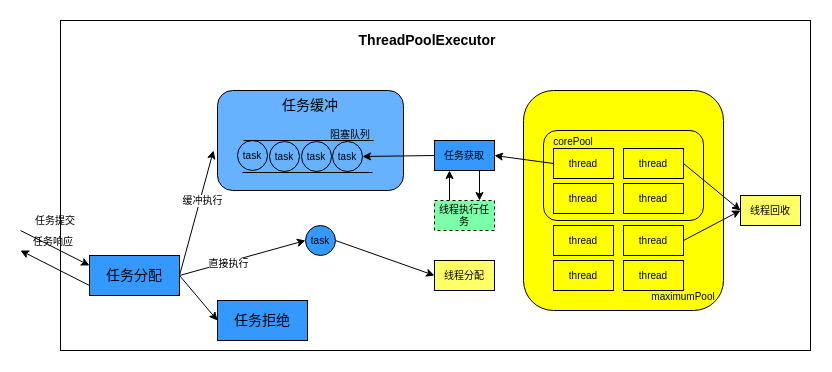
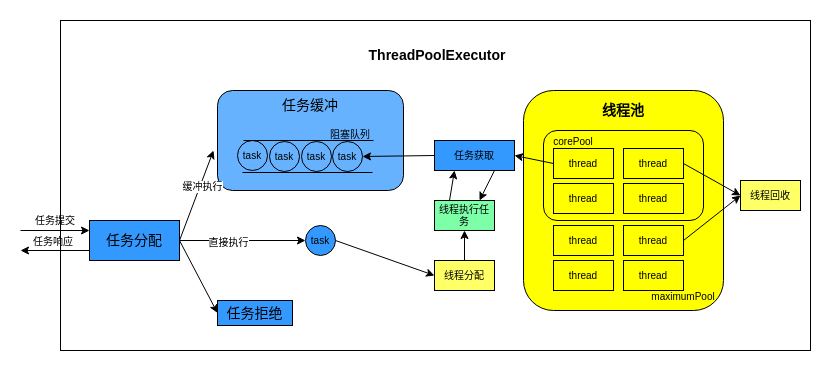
  <mxCell id="0" />
  <mxCell id="1" parent="0" />
  <mxCell id="2" value="" style="rounded=1;whiteSpace=wrap;html=1;fontSize=14;fillColor=#66B2FF;" vertex="1" parent="1"><mxGeometry x="217" y="90" width="186" height="100" as="geometry" /></mxCell>
  <mxCell id="3" value="" style="rounded=1;whiteSpace=wrap;html=1;fontSize=10;fillColor=#FFFF00;" vertex="1" parent="1"><mxGeometry x="523" y="90" width="200" height="220" as="geometry" /></mxCell>
  <mxCell id="4" value="" style="rounded=0;whiteSpace=wrap;html=1;fillColor=none;" vertex="1" parent="1"><mxGeometry x="60" y="20" width="750" height="330" as="geometry" /></mxCell>
- <mxCell id="5" value="&lt;b&gt;&lt;font style=&quot;font-size: 14px&quot;&gt;ThreadPoolExecutor&lt;/font&gt;&lt;/b&gt;" style="text;html=1;strokeColor=none;fillColor=none;align=center;verticalAlign=middle;whiteSpace=wrap;rounded=0;" vertex="1" parent="1"><mxGeometry x="368.5" y="30" width="116" height="20" as="geometry" /></mxCell>
- <mxCell id="6" value="任务分配" style="rounded=0;whiteSpace=wrap;html=1;fontSize=14;fillColor=#3399FF;" vertex="1" parent="1"><mxGeometry x="89" y="255" width="90" height="40" as="geometry" /></mxCell>
+ <mxCell id="5" value="&lt;b&gt;&lt;font style=&quot;font-size: 14px&quot;&gt;ThreadPoolExecutor&lt;/font&gt;&lt;/b&gt;" style="text;html=1;strokeColor=none;fillColor=none;align=center;verticalAlign=middle;whiteSpace=wrap;rounded=0;" vertex="1" parent="1"><mxGeometry x="378.5" y="45" width="116" height="20" as="geometry" /></mxCell>
+ <mxCell id="6" value="任务分配" style="rounded=0;whiteSpace=wrap;html=1;fontSize=14;fillColor=#3399FF;" vertex="1" parent="1"><mxGeometry x="89" y="220" width="90" height="40" as="geometry" /></mxCell>
  <mxCell id="7" value="任务缓冲" style="text;html=1;strokeColor=none;fillColor=none;align=center;verticalAlign=middle;whiteSpace=wrap;rounded=0;fontSize=14;" vertex="1" parent="1"><mxGeometry x="280" y="90" width="60" height="30" as="geometry" /></mxCell>
  <mxCell id="8" value="" style="endArrow=none;html=1;rounded=0;fontSize=14;" edge="1" parent="1"><mxGeometry width="50" height="50" relative="1" as="geometry"><mxPoint x="243" y="140" as="sourcePoint" /><mxPoint x="373" y="140" as="targetPoint" /></mxGeometry></mxCell>
  <mxCell id="9" value="" style="endArrow=none;html=1;rounded=0;fontSize=14;" edge="1" parent="1"><mxGeometry width="50" height="50" relative="1" as="geometry"><mxPoint x="242" y="172" as="sourcePoint" /><mxPoint x="372" y="172" as="targetPoint" /></mxGeometry></mxCell>
  <mxCell id="10" value="&lt;font style=&quot;font-size: 10px&quot;&gt;阻塞队列&lt;/font&gt;" style="text;html=1;strokeColor=none;fillColor=none;align=center;verticalAlign=middle;whiteSpace=wrap;rounded=0;fontSize=14;" vertex="1" parent="1"><mxGeometry x="320" y="118" width="60" height="30" as="geometry" /></mxCell>
  <mxCell id="11" value="task" style="ellipse;whiteSpace=wrap;html=1;aspect=fixed;fontSize=10;fillColor=none;" vertex="1" parent="1"><mxGeometry x="237" y="140" width="30" height="30" as="geometry" /></mxCell>
  <mxCell id="12" value="task" style="ellipse;whiteSpace=wrap;html=1;aspect=fixed;fontSize=10;fillColor=none;" vertex="1" parent="1"><mxGeometry x="332" y="141" width="30" height="30" as="geometry" /></mxCell>
  <mxCell id="13" value="task" style="ellipse;whiteSpace=wrap;html=1;aspect=fixed;fontSize=10;fillColor=none;" vertex="1" parent="1"><mxGeometry x="301" y="141" width="30" height="30" as="geometry" /></mxCell>
  <mxCell id="14" value="task" style="ellipse;whiteSpace=wrap;html=1;aspect=fixed;fontSize=10;fillColor=none;" vertex="1" parent="1"><mxGeometry x="269" y="141" width="30" height="30" as="geometry" /></mxCell>
  <mxCell id="15" value="" style="endArrow=classic;html=1;rounded=0;fontSize=10;exitX=1;exitY=0.5;exitDx=0;exitDy=0;" edge="1" parent="1" source="6"><mxGeometry width="50" height="50" relative="1" as="geometry"><mxPoint x="163" y="200" as="sourcePoint" /><mxPoint x="213" y="150" as="targetPoint" /></mxGeometry></mxCell>
  <mxCell id="16" value="缓冲执行" style="edgeLabel;html=1;align=center;verticalAlign=middle;resizable=0;points=[];fontSize=10;" vertex="1" connectable="0" parent="15"><mxGeometry x="0.22" y="-2" relative="1" as="geometry"><mxPoint as="offset" /></mxGeometry></mxCell>
  <mxCell id="17" value="task" style="ellipse;whiteSpace=wrap;html=1;aspect=fixed;fontSize=10;fillColor=#3399FF;" vertex="1" parent="1"><mxGeometry x="305" y="225" width="30" height="30" as="geometry" /></mxCell>
  <mxCell id="18" value="" style="endArrow=classic;html=1;rounded=0;fontSize=10;exitX=1;exitY=0.5;exitDx=0;exitDy=0;entryX=0;entryY=0.5;entryDx=0;entryDy=0;" edge="1" parent="1" source="6" target="17"><mxGeometry width="50" height="50" relative="1" as="geometry"><mxPoint x="193" y="270" as="sourcePoint" /><mxPoint x="243" y="220" as="targetPoint" /></mxGeometry></mxCell>
  <mxCell id="19" value="直接执行" style="edgeLabel;html=1;align=center;verticalAlign=middle;resizable=0;points=[];fontSize=10;" vertex="1" connectable="0" parent="18"><mxGeometry x="-0.239" y="-1" relative="1" as="geometry"><mxPoint as="offset" /></mxGeometry></mxCell>
- <mxCell id="20" value="任务拒绝" style="rounded=0;whiteSpace=wrap;html=1;fontSize=14;fillColor=#3399FF;" vertex="1" parent="1"><mxGeometry x="217" y="300" width="90" height="40" as="geometry" /></mxCell>
+ <mxCell id="20" value="任务拒绝" style="rounded=0;whiteSpace=wrap;html=1;fontSize=14;fillColor=#3399FF;" vertex="1" parent="1"><mxGeometry x="217" y="300" width="75" height="25" as="geometry" /></mxCell>
  <mxCell id="21" value="" style="endArrow=classic;html=1;rounded=0;fontSize=10;entryX=0;entryY=0.5;entryDx=0;entryDy=0;exitX=1;exitY=0.5;exitDx=0;exitDy=0;" edge="1" parent="1" source="6" target="20"><mxGeometry width="50" height="50" relative="1" as="geometry"><mxPoint x="133" y="330" as="sourcePoint" /><mxPoint x="183" y="280" as="targetPoint" /></mxGeometry></mxCell>
+ <mxCell id="22" value="&lt;span style=&quot;font-size: 14px&quot;&gt;&lt;b&gt;线程池&lt;/b&gt;&lt;/span&gt;" style="text;html=1;strokeColor=none;fillColor=none;align=center;verticalAlign=middle;whiteSpace=wrap;rounded=0;" vertex="1" parent="1"><mxGeometry x="565" y="100" width="116" height="20" as="geometry" /></mxCell>
  <mxCell id="23" value="" style="rounded=1;whiteSpace=wrap;html=1;fontSize=10;fillColor=none;" vertex="1" parent="1"><mxGeometry x="543" y="130" width="160" height="90" as="geometry" /></mxCell>
  <mxCell id="24" value="&lt;font style=&quot;font-size: 10px&quot;&gt;corePool&lt;/font&gt;" style="text;html=1;strokeColor=none;fillColor=none;align=center;verticalAlign=middle;whiteSpace=wrap;rounded=0;fontSize=14;" vertex="1" parent="1"><mxGeometry x="543" y="125" width="60" height="30" as="geometry" /></mxCell>
  <mxCell id="25" value="&lt;font style=&quot;font-size: 10px&quot;&gt;maximumPool&lt;/font&gt;" style="text;html=1;strokeColor=none;fillColor=none;align=center;verticalAlign=middle;whiteSpace=wrap;rounded=0;fontSize=14;" vertex="1" parent="1"><mxGeometry x="653" y="280" width="60" height="30" as="geometry" /></mxCell>
  <mxCell id="26" value="thread" style="rounded=0;whiteSpace=wrap;html=1;fontSize=10;fillColor=none;" vertex="1" parent="1"><mxGeometry x="623" y="260" width="60" height="30" as="geometry" /></mxCell>
  <mxCell id="27" value="thread" style="rounded=0;whiteSpace=wrap;html=1;fontSize=10;fillColor=none;" vertex="1" parent="1"><mxGeometry x="623" y="225" width="60" height="30" as="geometry" /></mxCell>
  <mxCell id="28" value="thread" style="rounded=0;whiteSpace=wrap;html=1;fontSize=10;fillColor=none;" vertex="1" parent="1"><mxGeometry x="553" y="260" width="60" height="30" as="geometry" /></mxCell>
  <mxCell id="29" value="thread" style="rounded=0;whiteSpace=wrap;html=1;fontSize=10;fillColor=none;" vertex="1" parent="1"><mxGeometry x="553" y="225" width="60" height="30" as="geometry" /></mxCell>
  <mxCell id="30" value="thread" style="rounded=0;whiteSpace=wrap;html=1;fontSize=10;fillColor=none;" vertex="1" parent="1"><mxGeometry x="623" y="183" width="60" height="30" as="geometry" /></mxCell>
  <mxCell id="31" value="thread" style="rounded=0;whiteSpace=wrap;html=1;fontSize=10;fillColor=none;" vertex="1" parent="1"><mxGeometry x="623" y="148" width="60" height="30" as="geometry" /></mxCell>
  <mxCell id="32" value="thread" style="rounded=0;whiteSpace=wrap;html=1;fontSize=10;fillColor=none;" vertex="1" parent="1"><mxGeometry x="553" y="183" width="60" height="30" as="geometry" /></mxCell>
  <mxCell id="33" value="thread" style="rounded=0;whiteSpace=wrap;html=1;fontSize=10;fillColor=none;" vertex="1" parent="1"><mxGeometry x="553" y="148" width="60" height="30" as="geometry" /></mxCell>
- <mxCell id="34" value="任务获取" style="rounded=0;whiteSpace=wrap;html=1;fontSize=10;fillColor=#3399FF;" vertex="1" parent="1"><mxGeometry x="434" y="140" width="60" height="30" as="geometry" /></mxCell>
- <mxCell id="35" value="线程执行任务" style="rounded=0;whiteSpace=wrap;html=1;fontSize=10;fillColor=#7DFFA8;dashed=1;" vertex="1" parent="1"><mxGeometry x="434" y="200" width="60" height="30" as="geometry" /></mxCell>
+ <mxCell id="34" value="任务获取" style="rounded=0;whiteSpace=wrap;html=1;fontSize=10;fillColor=#3399FF;" vertex="1" parent="1"><mxGeometry x="434" y="140" width="80" height="30" as="geometry" /></mxCell>
+ <mxCell id="35" value="线程执行任务" style="rounded=0;whiteSpace=wrap;html=1;fontSize=10;fillColor=#7DFFA8;" vertex="1" parent="1"><mxGeometry x="434" y="200" width="60" height="30" as="geometry" /></mxCell>
  <mxCell id="36" value="线程分配" style="rounded=0;whiteSpace=wrap;html=1;fontSize=10;fillColor=#FFFF66;" vertex="1" parent="1"><mxGeometry x="434" y="260" width="60" height="30" as="geometry" /></mxCell>
  <mxCell id="37" value="" style="endArrow=classic;html=1;rounded=0;fontSize=10;exitX=1;exitY=0.5;exitDx=0;exitDy=0;entryX=0;entryY=0.5;entryDx=0;entryDy=0;" edge="1" parent="1" source="17" target="36"><mxGeometry width="50" height="50" relative="1" as="geometry"><mxPoint x="350" y="310" as="sourcePoint" /><mxPoint x="400" y="260" as="targetPoint" /></mxGeometry></mxCell>
  <mxCell id="38" value="" style="endArrow=classic;html=1;rounded=0;fontSize=10;exitX=0;exitY=0.5;exitDx=0;exitDy=0;entryX=1;entryY=0.5;entryDx=0;entryDy=0;" edge="1" parent="1" source="33" target="34"><mxGeometry width="50" height="50" relative="1" as="geometry"><mxPoint x="250" y="440" as="sourcePoint" /><mxPoint x="300" y="390" as="targetPoint" /></mxGeometry></mxCell>
  <mxCell id="39" value="" style="endArrow=classic;html=1;rounded=0;fontSize=10;exitX=0;exitY=0.5;exitDx=0;exitDy=0;entryX=1;entryY=0.5;entryDx=0;entryDy=0;" edge="1" parent="1" source="34" target="12"><mxGeometry width="50" height="50" relative="1" as="geometry"><mxPoint x="390" y="450" as="sourcePoint" /><mxPoint x="440" y="400" as="targetPoint" /></mxGeometry></mxCell>
  <mxCell id="40" value="" style="endArrow=classic;html=1;rounded=0;fontSize=10;exitX=0.75;exitY=1;exitDx=0;exitDy=0;entryX=0.75;entryY=0;entryDx=0;entryDy=0;" edge="1" parent="1" source="34" target="35"><mxGeometry width="50" height="50" relative="1" as="geometry"><mxPoint x="330" y="440" as="sourcePoint" /><mxPoint x="380" y="390" as="targetPoint" /></mxGeometry></mxCell>
  <mxCell id="41" value="" style="endArrow=classic;html=1;rounded=0;fontSize=10;exitX=0.25;exitY=0;exitDx=0;exitDy=0;entryX=0.25;entryY=1;entryDx=0;entryDy=0;" edge="1" parent="1" source="35" target="34"><mxGeometry width="50" height="50" relative="1" as="geometry"><mxPoint x="370" y="440" as="sourcePoint" /><mxPoint x="420" y="390" as="targetPoint" /></mxGeometry></mxCell>
- <mxCell id="43" value="线程回收" style="rounded=0;whiteSpace=wrap;html=1;fontSize=10;fillColor=#FFFF66;" vertex="1" parent="1"><mxGeometry x="740" y="195" width="60" height="30" as="geometry" /></mxCell>
+ <mxCell id="42" value="" style="endArrow=classic;html=1;rounded=0;fontSize=10;exitX=0.5;exitY=0;exitDx=0;exitDy=0;entryX=0.5;entryY=1;entryDx=0;entryDy=0;" edge="1" parent="1" source="36" target="35"><mxGeometry width="50" height="50" relative="1" as="geometry"><mxPoint x="420" y="480" as="sourcePoint" /><mxPoint x="470" y="430" as="targetPoint" /></mxGeometry></mxCell>
+ <mxCell id="43" value="线程回收" style="rounded=0;whiteSpace=wrap;html=1;fontSize=10;fillColor=#FFFF66;" vertex="1" parent="1"><mxGeometry x="740" y="180" width="60" height="30" as="geometry" /></mxCell>
  <mxCell id="44" value="" style="endArrow=classic;html=1;rounded=0;fontSize=10;exitX=1;exitY=0.5;exitDx=0;exitDy=0;entryX=0;entryY=0.5;entryDx=0;entryDy=0;" edge="1" parent="1" source="27" target="43"><mxGeometry width="50" height="50" relative="1" as="geometry"><mxPoint x="640" y="460" as="sourcePoint" /><mxPoint x="690" y="410" as="targetPoint" /></mxGeometry></mxCell>
  <mxCell id="45" value="" style="endArrow=classic;html=1;rounded=0;fontSize=10;exitX=1;exitY=0.5;exitDx=0;exitDy=0;entryX=0;entryY=0.5;entryDx=0;entryDy=0;" edge="1" parent="1" source="31" target="43"><mxGeometry width="50" height="50" relative="1" as="geometry"><mxPoint x="510" y="490" as="sourcePoint" /><mxPoint x="560" y="440" as="targetPoint" /></mxGeometry></mxCell>
  <mxCell id="46" value="" style="endArrow=classic;html=1;rounded=0;fontSize=10;entryX=0;entryY=0.25;entryDx=0;entryDy=0;" edge="1" parent="1" target="6"><mxGeometry width="50" height="50" relative="1" as="geometry"><mxPoint y="230" as="sourcePoint" x="20" /><mxPoint x="70" y="220" as="targetPoint" /></mxGeometry></mxCell>
  <mxCell id="47" value="" style="endArrow=classic;html=1;rounded=0;fontSize=10;exitX=0;exitY=0.75;exitDx=0;exitDy=0;" edge="1" parent="1" source="6"><mxGeometry width="50" height="50" relative="1" as="geometry"><mxPoint x="-10" y="320" as="sourcePoint" /><mxPoint y="250" as="targetPoint" x="20" /></mxGeometry></mxCell>
  <mxCell id="48" value="任务提交" style="text;html=1;strokeColor=none;fillColor=none;align=center;verticalAlign=middle;whiteSpace=wrap;rounded=0;fontSize=10;" vertex="1" parent="1"><mxGeometry x="25" y="205" width="60" height="30" as="geometry" /></mxCell>
  <mxCell id="49" value="任务响应" style="text;html=1;strokeColor=none;fillColor=none;align=center;verticalAlign=middle;whiteSpace=wrap;rounded=0;fontSize=10;" vertex="1" parent="1"><mxGeometry x="23" y="226" width="60" height="30" as="geometry" /></mxCell>
